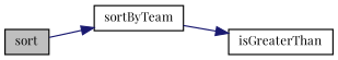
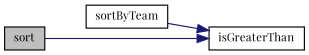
  digraph {
    fontname="Playfair Display"
    rankdir=LR
    node [color=black fillcolor=white fontname="Playfair Display" fontsize=10 shape=record style=filled]
    edge [color=midnightblue fontname="Playfair Display" fontsize=10 labelfontname=Helvetica labelfontsize=10 style=solid]
    n1 [fillcolor=grey75 fontcolor=black height=0.2 label=sort width=0.4]
    n2 [height=0.2 label=sortByTeam width=0.4]
    n3 [height=0.2 label=isGreaterThan width=0.4]
-   n1 -> n2
+   n1 -> n3
    n2 -> n3
  }
